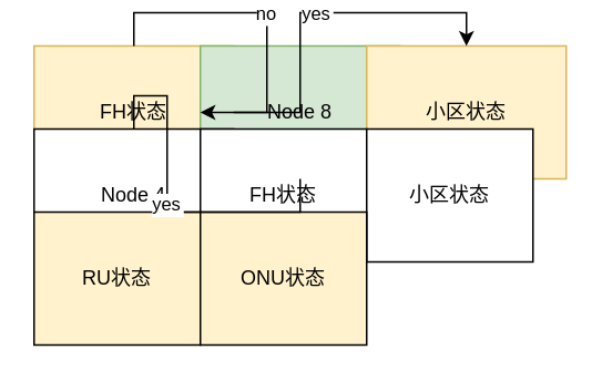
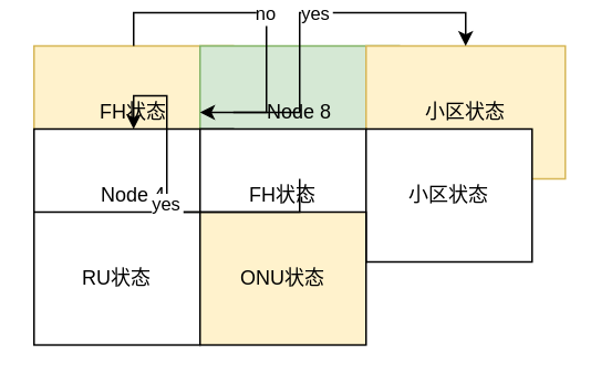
  <mxCell id="0" />
  <mxCell id="1" parent="0" />
  <mxCell id="2" value="FH状态" style="whiteSpace=wrap;rounded=0;fillColor=#fff2cc;strokeColor=#d6b656;dashed=0;" vertex="1" parent="1"><mxGeometry x="20" y="20" width="120" height="80" as="geometry" /></mxCell>
  <mxCell id="3" value="Node 8" style="whiteSpace=wrap;rounded=0;fillColor=#d5e8d4;strokeColor=#82b366;dashed=0;" vertex="1" parent="1"><mxGeometry x="120" y="20" width="120" height="80" as="geometry" /></mxCell>
  <mxCell id="4" value="小区状态" style="whiteSpace=wrap;rounded=0;fillColor=#fff2cc;strokeColor=#d6b656;dashed=0;" vertex="1" parent="1"><mxGeometry x="220" y="20" width="120" height="80" as="geometry" /></mxCell>
  <mxCell id="5" value="Node 4" style="whiteSpace=wrap;rounded=0;dashed=0;" vertex="1" parent="1"><mxGeometry x="20" y="70" width="120" height="80" as="geometry" /></mxCell>
  <mxCell id="6" value="FH状态" style="whiteSpace=wrap;rounded=0;dashed=0;" vertex="1" parent="1"><mxGeometry x="120" y="70" width="100" height="80" as="geometry" /></mxCell>
  <mxCell id="7" value="小区状态" style="whiteSpace=wrap;rounded=0;dashed=0;" vertex="1" parent="1"><mxGeometry x="220" y="70" width="100" height="80" as="geometry" /></mxCell>
- <mxCell id="8" value="RU状态" style="whiteSpace=wrap;rounded=0;dashed=0;fillColor=#fff2cc;" vertex="1" parent="1"><mxGeometry x="20" y="120" width="100" height="80" as="geometry" /></mxCell>
+ <mxCell id="8" value="RU状态" style="whiteSpace=wrap;rounded=0;dashed=0;" vertex="1" parent="1"><mxGeometry x="20" y="120" width="100" height="80" as="geometry" /></mxCell>
  <mxCell id="9" value="ONU状态" style="whiteSpace=wrap;rounded=0;dashed=0;fillColor=#fff2cc;" vertex="1" parent="1"><mxGeometry x="120" y="120" width="100" height="80" as="geometry" /></mxCell>
  <mxCell id="10" style="edgeStyle=orthogonalEdgeStyle;orthogonalLoop=1;rounded=0;jettySize=auto;entryX=0.5;entryY=0;entryDx=0;entryDy=0;" edge="1" parent="1" source="2" target="4" value="yes"><mxGeometry relative="1" as="geometry" /></mxCell>
  <mxCell id="11" style="edgeStyle=orthogonalEdgeStyle;orthogonalLoop=1;rounded=0;jettySize=auto;entryX=0;entryY=0.5;entryDx=0;entryDy=0;" edge="1" parent="1" source="2" target="3" value="no"><mxGeometry relative="1" as="geometry" /></mxCell>
- <mxCell id="12" style="edgeStyle=orthogonalEdgeStyle;orthogonalLoop=1;rounded=0;jettySize=auto;entryX=0.5;entryY=0;entryDx=0;entryDy=0;endArrow=none;" edge="1" parent="1" source="3" target="5" value="yes"><mxGeometry relative="1" as="geometry" /></mxCell>
+ <mxCell id="12" style="edgeStyle=orthogonalEdgeStyle;orthogonalLoop=1;rounded=0;jettySize=auto;entryX=0.5;entryY=0;entryDx=0;entryDy=0;" edge="1" parent="1" source="3" target="5" value="yes"><mxGeometry relative="1" as="geometry" /></mxCell>
